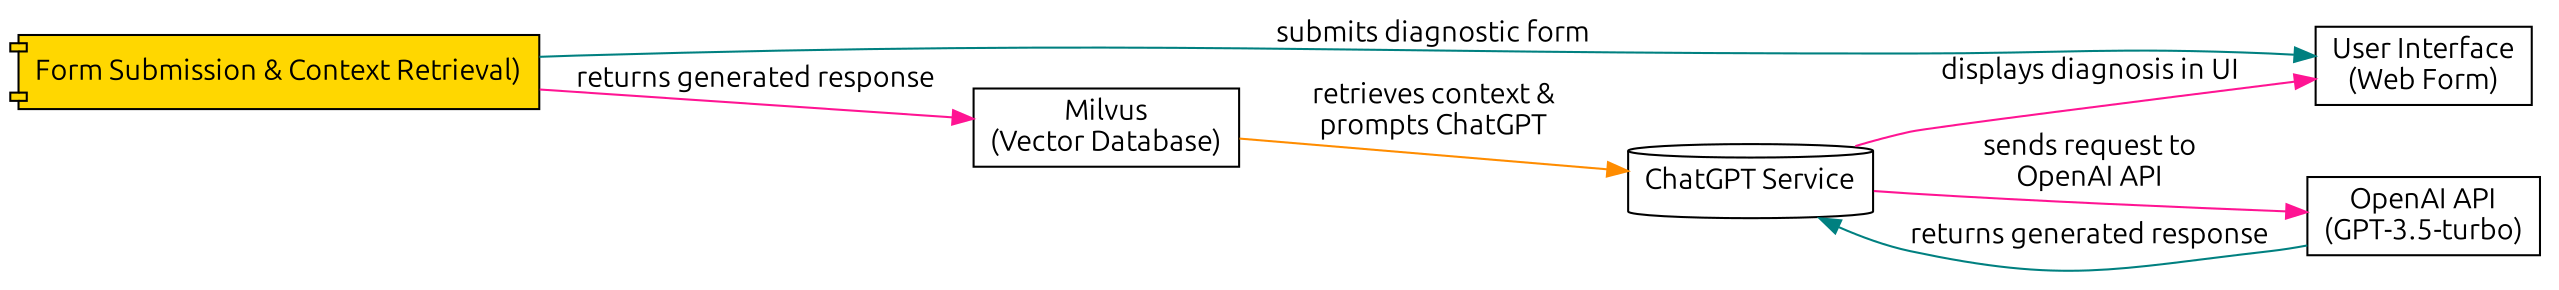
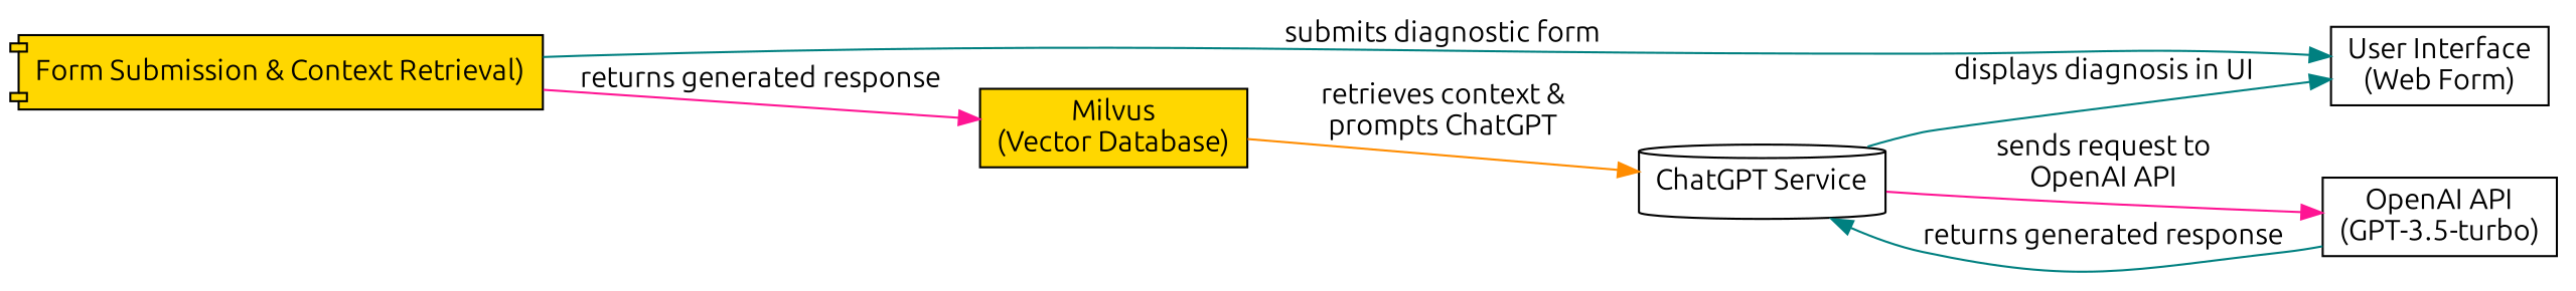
  digraph {
    fontname=Ubuntu
    rankdir=LR
    node [fillcolor=white fontname=Ubuntu style=filled]
    edge [color=deeppink fontname=Ubuntu]
    n1 [label="User Interface\n(Web Form)" shape=rectangle]
    n2 [fillcolor=gold label="Form Submission & Context Retrieval)" shape=component]
-   n3 [label="Milvus\n(Vector Database)" shape=database]
+   n3 [fillcolor=gold label="Milvus\n(Vector Database)" shape=database]
    n4 [label="ChatGPT Service" shape=cylinder]
    n5 [label="OpenAI API\n(GPT-3.5-turbo)" shape=cloud]
    n2 -> n1 [color=teal label="submits diagnostic form"]
    n2 -> n3 [label="returns generated response"]
    n3 -> n4 [color=darkorange label="retrieves context &\nprompts ChatGPT"]
-   n4 -> n1 [label="displays diagnosis in UI"]
+   n4 -> n1 [color=teal label="displays diagnosis in UI"]
    n4 -> n5 [label="sends request to\nOpenAI API"]
    n5 -> n4 [color=teal label="returns generated response"]
  }
